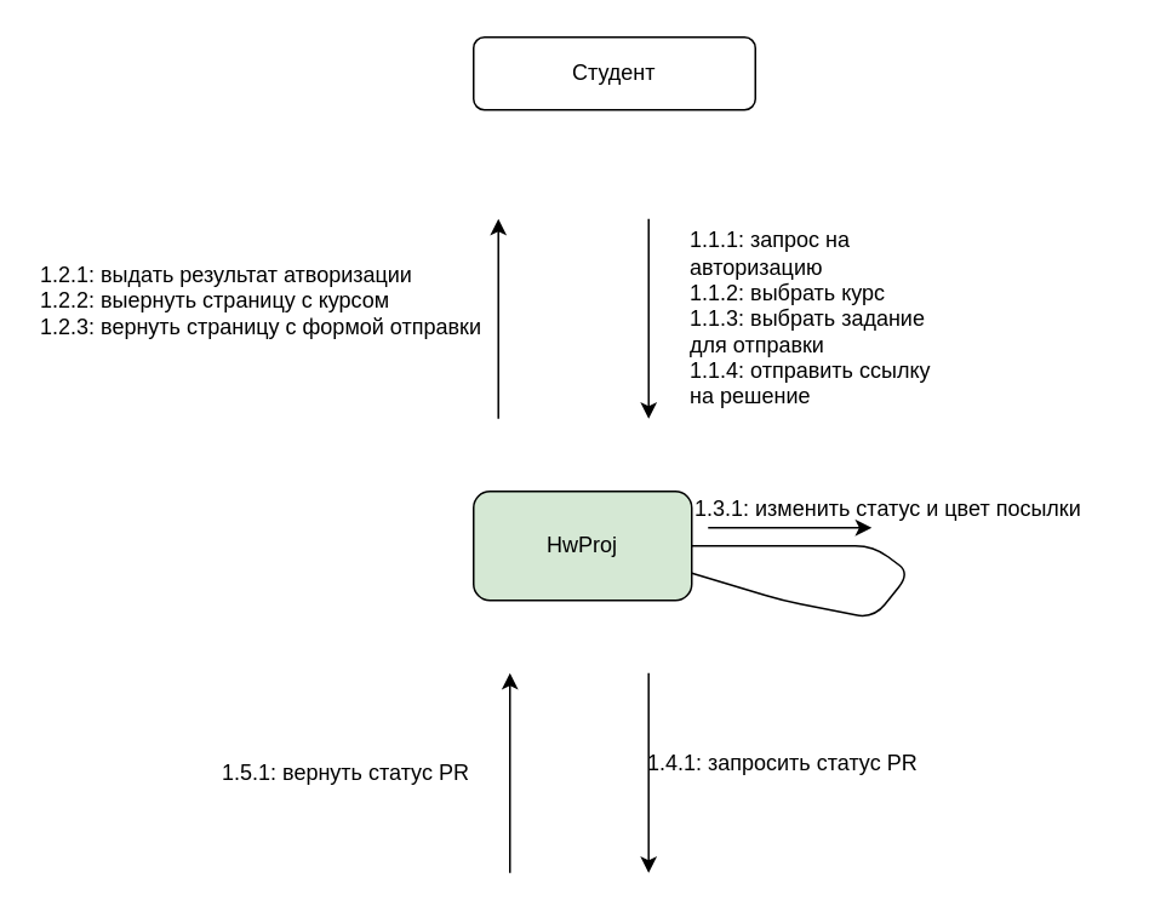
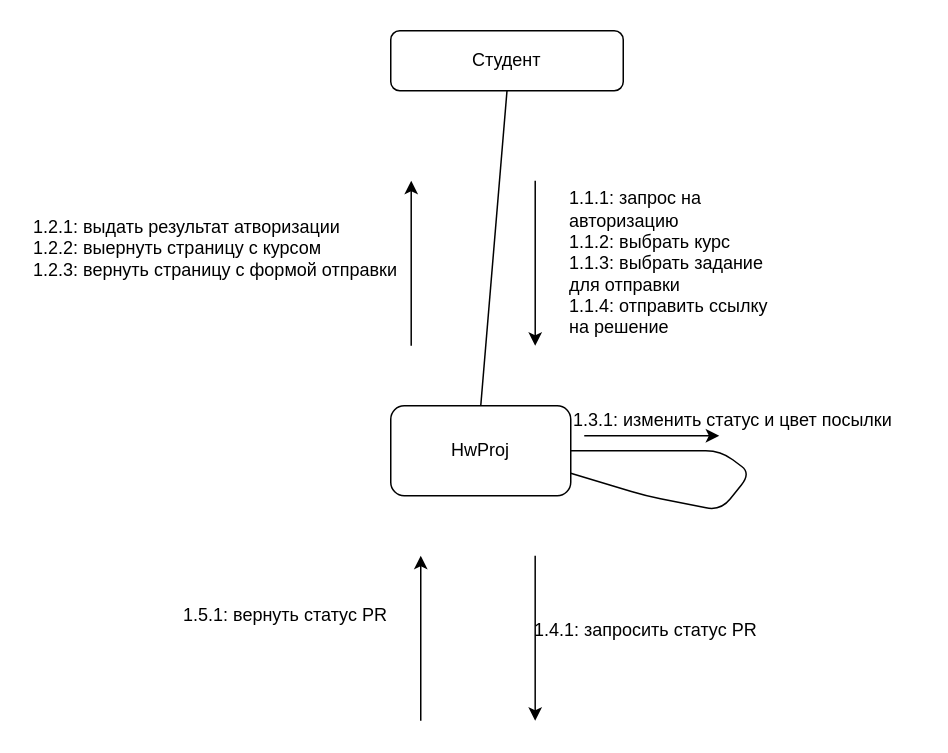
  <mxCell id="0" />
  <mxCell id="1" parent="0" />
  <mxCell id="2" value="Студент" style="rounded=1;whiteSpace=wrap;html=1;" vertex="1" parent="1"><mxGeometry x="260" y="20" width="155" height="40" as="geometry" /></mxCell>
- <mxCell id="3" value="HwProj" style="rounded=1;whiteSpace=wrap;html=1;fillColor=#d5e8d4;" vertex="1" parent="1"><mxGeometry x="260" y="270" width="120" height="60" as="geometry" /></mxCell>
+ <mxCell id="3" value="HwProj" style="rounded=1;whiteSpace=wrap;html=1;" vertex="1" parent="1"><mxGeometry x="260" y="270" width="120" height="60" as="geometry" /></mxCell>
+ <mxCell id="4" value="" style="endArrow=none;html=1;exitX=0.5;exitY=0;exitDx=0;exitDy=0;entryX=0.5;entryY=1;entryDx=0;entryDy=0;" edge="1" parent="1" source="3" target="2"><mxGeometry width="50" height="50" relative="1" as="geometry"><mxPoint x="550" y="130" as="sourcePoint" /><mxPoint x="600" y="80" as="targetPoint" /></mxGeometry></mxCell>
  <mxCell id="5" value="" style="group" vertex="1" connectable="0" parent="1"><mxGeometry x="340" y="120" width="240" height="110" as="geometry" /></mxCell>
  <mxCell id="6" value="" style="endArrow=classic;html=1;" edge="1" parent="5"><mxGeometry width="50" height="50" relative="1" as="geometry"><mxPoint x="16.314" as="sourcePoint" /><mxPoint x="16.314" y="110" as="targetPoint" /></mxGeometry></mxCell>
  <mxCell id="7" value="&lt;div style=&quot;text-align: left&quot;&gt;&lt;span&gt;1.1.1: запрос на&amp;nbsp;&lt;/span&gt;&lt;/div&gt;&lt;div style=&quot;text-align: left&quot;&gt;&lt;span&gt;авторизацию&lt;/span&gt;&lt;/div&gt;&lt;div style=&quot;text-align: left&quot;&gt;&lt;span&gt;1.1.2: выбрать курс&lt;/span&gt;&lt;/div&gt;&lt;div style=&quot;text-align: left&quot;&gt;&lt;span&gt;1.1.3: выбрать задание&lt;/span&gt;&lt;/div&gt;&lt;div style=&quot;text-align: left&quot;&gt;&lt;span&gt;для отправки&lt;/span&gt;&lt;/div&gt;&lt;div style=&quot;text-align: left&quot;&gt;&lt;span&gt;1.1.4: отправить ссылку&lt;/span&gt;&lt;/div&gt;&lt;div style=&quot;text-align: left&quot;&gt;&lt;span&gt;на решение&lt;/span&gt;&lt;/div&gt;" style="text;html=1;align=center;verticalAlign=middle;resizable=0;points=[];autosize=1;" vertex="1" parent="5"><mxGeometry x="29.999" y="5" width="150" height="100" as="geometry" /></mxCell>
  <mxCell id="8" value="" style="group" vertex="1" connectable="0" parent="1"><mxGeometry x="340" y="370" width="190" height="110" as="geometry" /></mxCell>
  <mxCell id="9" value="" style="endArrow=classic;html=1;" edge="1" parent="8"><mxGeometry width="50" height="50" relative="1" as="geometry"><mxPoint x="16.286" as="sourcePoint" /><mxPoint x="16.286" y="110" as="targetPoint" /></mxGeometry></mxCell>
  <mxCell id="10" value="1.4.1: запросить статус PR" style="text;html=1;align=left;verticalAlign=middle;resizable=0;points=[];autosize=1;" vertex="1" parent="8"><mxGeometry x="14" y="40" width="160" height="20" as="geometry" /></mxCell>
  <mxCell id="11" value="" style="group" vertex="1" connectable="0" parent="1"><mxGeometry x="100" y="370" width="180" height="110" as="geometry" /></mxCell>
  <mxCell id="12" value="" style="endArrow=classic;html=1;" edge="1" parent="11"><mxGeometry width="50" height="50" relative="1" as="geometry"><mxPoint x="180" y="110" as="sourcePoint" /><mxPoint x="180" as="targetPoint" /></mxGeometry></mxCell>
- <mxCell id="13" value="1.5.1: вернуть статус PR" style="text;html=1;align=left;verticalAlign=middle;resizable=0;points=[];autosize=1;" vertex="1" parent="11"><mxGeometry x="20" y="45" width="150" height="20" as="geometry" /></mxCell>
+ <mxCell id="13" value="1.5.1: вернуть статус PR" style="text;html=1;align=left;verticalAlign=middle;resizable=0;points=[];autosize=1;" vertex="1" parent="11"><mxGeometry x="20" y="30" width="150" height="20" as="geometry" /></mxCell>
  <mxCell id="14" value="" style="group" vertex="1" connectable="0" parent="1"><mxGeometry y="120" width="310" height="110" as="geometry" x="20" /></mxCell>
  <mxCell id="15" value="" style="endArrow=classic;html=1;" edge="1" parent="14"><mxGeometry width="50" height="50" relative="1" as="geometry"><mxPoint x="253.636" y="110" as="sourcePoint" /><mxPoint x="253.636" as="targetPoint" /></mxGeometry></mxCell>
  <mxCell id="16" value="1.2.1: выдать результат атворизации&lt;br&gt;1.2.2: выернуть страницу с курсом&lt;br&gt;1.2.3: вернуть страницу с формой отправки" style="text;html=1;align=left;verticalAlign=middle;resizable=0;points=[];autosize=1;" vertex="1" parent="14"><mxGeometry y="20" width="260" height="50" as="geometry" /></mxCell>
  <mxCell id="17" value="" style="endArrow=none;html=1;exitX=1;exitY=0.5;exitDx=0;exitDy=0;entryX=1;entryY=0.75;entryDx=0;entryDy=0;" edge="1" parent="1" source="3" target="3"><mxGeometry width="50" height="50" relative="1" as="geometry"><mxPoint x="490" y="310" as="sourcePoint" /><mxPoint x="540" y="260" as="targetPoint" /><Array as="points"><mxPoint x="480" y="300" /><mxPoint x="500" y="315" /><mxPoint x="480" y="340" /><mxPoint x="430" y="330" /></Array></mxGeometry></mxCell>
  <mxCell id="18" value="" style="endArrow=classic;html=1;" edge="1" parent="1"><mxGeometry width="50" height="50" relative="1" as="geometry"><mxPoint x="389" y="290" as="sourcePoint" /><mxPoint x="479" y="290" as="targetPoint" /></mxGeometry></mxCell>
  <mxCell id="19" value="1.3.1: изменить статус и цвет посылки" style="text;html=1;align=left;verticalAlign=middle;resizable=0;points=[];autosize=1;" vertex="1" parent="1"><mxGeometry x="380" y="270" width="230" height="20" as="geometry" /></mxCell>
